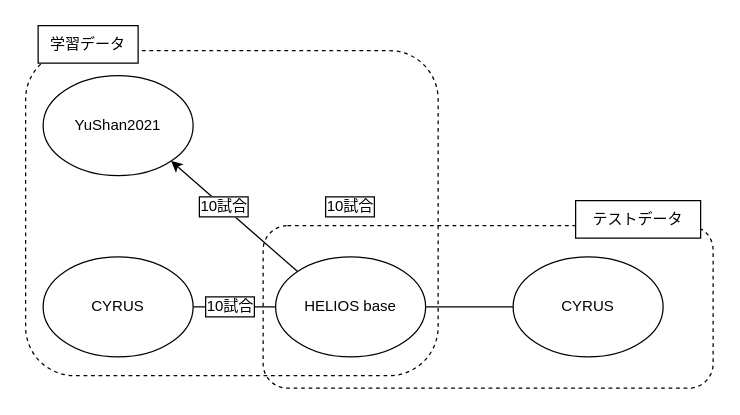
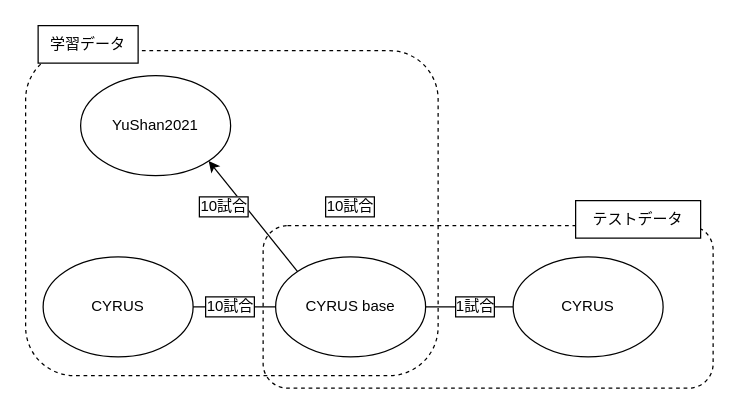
  <mxCell id="0" />
  <mxCell id="1" parent="0" />
  <mxCell id="2" value="" style="rounded=1;whiteSpace=wrap;html=1;fillColor=none;dashed=1;fontSize=12;" parent="1" vertex="1"><mxGeometry x="20" y="40" width="330" height="260" as="geometry" /></mxCell>
  <mxCell id="3" value="" style="rounded=1;whiteSpace=wrap;html=1;fillColor=none;dashed=1;fontSize=12;" parent="1" vertex="1"><mxGeometry x="210" y="180" width="360" height="130" as="geometry" /></mxCell>
- <mxCell id="4" value="YuShan2021" style="ellipse;whiteSpace=wrap;html=1;fillColor=default;fontSize=12;" parent="1" vertex="1"><mxGeometry x="34" y="60" width="120" height="80" as="geometry" /></mxCell>
- <mxCell id="5" value="HELIOS base" style="ellipse;whiteSpace=wrap;html=1;fillColor=default;fontSize=12;" parent="1" vertex="1"><mxGeometry x="220" y="205" width="120" height="80" as="geometry" /></mxCell>
+ <mxCell id="4" value="YuShan2021" style="ellipse;whiteSpace=wrap;html=1;fillColor=default;fontSize=12;" parent="1" vertex="1"><mxGeometry x="64" y="60" width="120" height="80" as="geometry" /></mxCell>
+ <mxCell id="5" value="CYRUS base" style="ellipse;whiteSpace=wrap;html=1;fillColor=default;fontSize=12;" parent="1" vertex="1"><mxGeometry x="220" y="205" width="120" height="80" as="geometry" /></mxCell>
  <mxCell id="6" value="CYRUS" style="ellipse;whiteSpace=wrap;html=1;fillColor=default;fontSize=12;" parent="1" vertex="1"><mxGeometry x="34" y="205" width="120" height="80" as="geometry" /></mxCell>
  <mxCell id="7" value="" style="endArrow=classic;html=1;rounded=0;exitX=0;exitY=0;exitDx=0;exitDy=0;entryX=1;entryY=1;entryDx=0;entryDy=0;fontSize=12;" parent="1" source="5" target="4" edge="1"><mxGeometry width="50" height="50" relative="1" as="geometry"><mxPoint x="150" y="200" as="sourcePoint" /><mxPoint x="290" y="160" as="targetPoint" /></mxGeometry></mxCell>
  <mxCell id="8" value="" style="endArrow=none;html=1;rounded=0;exitX=0;exitY=0.5;exitDx=0;exitDy=0;entryX=1;entryY=0.5;entryDx=0;entryDy=0;fontSize=12;" parent="1" source="5" target="6" edge="1"><mxGeometry width="50" height="50" relative="1" as="geometry"><mxPoint x="160" y="210" as="sourcePoint" /><mxPoint x="300" y="170" as="targetPoint" /></mxGeometry></mxCell>
  <mxCell id="9" value="CYRUS" style="ellipse;whiteSpace=wrap;html=1;fillColor=default;fontSize=12;" parent="1" vertex="1"><mxGeometry x="410" y="205" width="120" height="80" as="geometry" /></mxCell>
  <mxCell id="10" value="" style="endArrow=none;html=1;rounded=0;exitX=0;exitY=0.5;exitDx=0;exitDy=0;entryX=1;entryY=0.5;entryDx=0;entryDy=0;fontSize=12;" parent="1" source="9" target="5" edge="1"><mxGeometry width="50" height="50" relative="1" as="geometry"><mxPoint x="280" y="430" as="sourcePoint" /><mxPoint x="440" y="410" as="targetPoint" /></mxGeometry></mxCell>
  <mxCell id="11" value="学習データ" style="text;html=1;strokeColor=default;fillColor=default;align=center;verticalAlign=middle;whiteSpace=wrap;rounded=0;fontSize=12;" parent="1" vertex="1"><mxGeometry x="30" y="20" width="80" height="30" as="geometry" /></mxCell>
  <mxCell id="12" value="テストデータ" style="text;html=1;strokeColor=default;fillColor=default;align=center;verticalAlign=middle;whiteSpace=wrap;rounded=0;fontSize=12;" parent="1" vertex="1"><mxGeometry x="460" y="160" width="100" height="30" as="geometry" /></mxCell>
  <mxCell id="13" value="10試合" style="text;html=1;strokeColor=none;fillColor=none;align=center;verticalAlign=middle;whiteSpace=wrap;rounded=0;fontSize=12;labelBackgroundColor=default;labelBorderColor=default;" parent="1" vertex="1"><mxGeometry x="250" y="150" width="60" height="30" as="geometry" /></mxCell>
  <mxCell id="14" value="10試合" style="text;html=1;strokeColor=none;fillColor=none;align=center;verticalAlign=middle;whiteSpace=wrap;rounded=0;fontSize=12;labelBackgroundColor=default;labelBorderColor=default;horizontal=1;spacing=2;" parent="1" vertex="1"><mxGeometry x="154" y="150" width="50" height="30" as="geometry" /></mxCell>
  <mxCell id="15" value="10試合" style="text;html=1;strokeColor=none;fillColor=none;align=center;verticalAlign=middle;whiteSpace=wrap;rounded=0;fontSize=12;labelBackgroundColor=default;labelBorderColor=default;" parent="1" vertex="1"><mxGeometry x="154" y="230" width="60" height="30" as="geometry" /></mxCell>
+ <mxCell id="16" value="1試合" style="text;html=1;strokeColor=none;fillColor=none;align=center;verticalAlign=middle;whiteSpace=wrap;rounded=0;fontSize=12;labelBackgroundColor=default;labelBorderColor=default;" parent="1" vertex="1"><mxGeometry x="350" y="230" width="60" height="30" as="geometry" /></mxCell>
